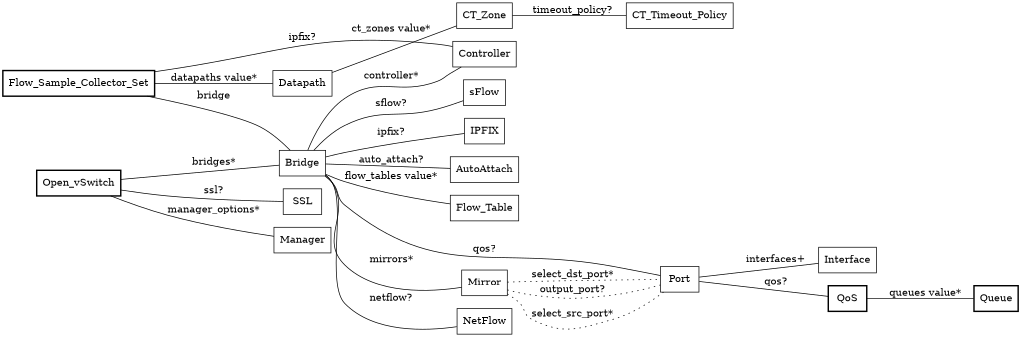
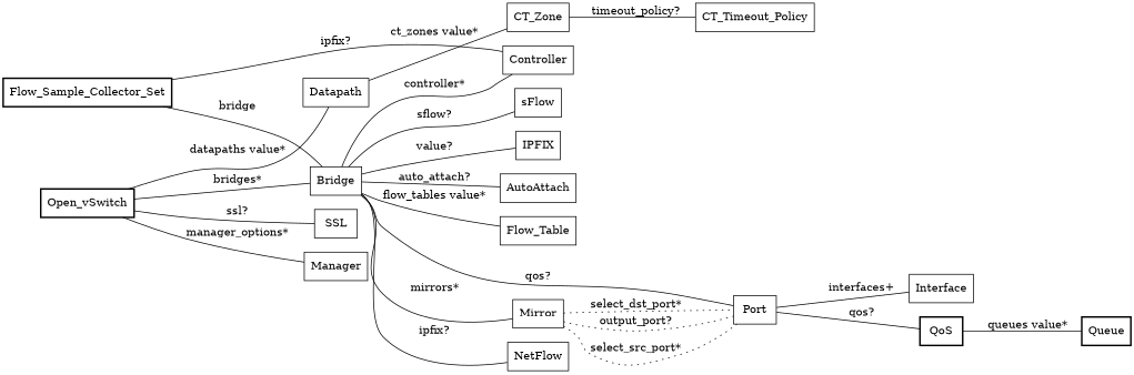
  digraph {
    rankdir=LR
    node [shape=box]
    edge [arrowhead=none arrowtail=none dir=none]
    Open_vSwitch [style=bold]
    Datapath
    Bridge
    Manager
    SSL
    CT_Zone
    Port
    Mirror
    NetFlow
    sFlow
    IPFIX
    Controller
    Flow_Table
    AutoAttach
    CT_Timeout_Policy
    Interface
    QoS [style=bold]
    Queue [style=bold]
    Flow_Sample_Collector_Set [style=bold]
-   Flow_Sample_Collector_Set -> Datapath [label="datapaths value*"]
+   Open_vSwitch -> Datapath [label="datapaths value*"]
    Open_vSwitch -> Bridge [label="bridges*"]
    Open_vSwitch -> Manager [label="manager_options*"]
    Open_vSwitch -> SSL [label="ssl?"]
    Datapath -> CT_Zone [label="ct_zones value*"]
    Bridge -> Port [label="qos?"]
    Bridge -> Mirror [label="mirrors*"]
-   Bridge -> NetFlow [label="netflow?"]
+   Bridge -> NetFlow [label="ipfix?"]
    Bridge -> sFlow [label="sflow?"]
-   Bridge -> IPFIX [label="ipfix?"]
+   Bridge -> IPFIX [label="value?"]
    Bridge -> Controller [label="controller*"]
    Bridge -> Flow_Table [label="flow_tables value*"]
    Bridge -> AutoAttach [label="auto_attach?"]
    CT_Zone -> CT_Timeout_Policy [label="timeout_policy?"]
    Port -> Interface [label="interfaces+"]
    Port -> QoS [label="qos?"]
    Mirror -> Port [label="select_src_port*" style=dotted]
    Mirror -> Port [label="select_dst_port*" style=dotted]
    Mirror -> Port [label="output_port?" style=dotted]
    QoS -> Queue [label="queues value*"]
    Flow_Sample_Collector_Set -> Bridge [label=bridge]
    Flow_Sample_Collector_Set -> Controller [label="ipfix?"]
  }
